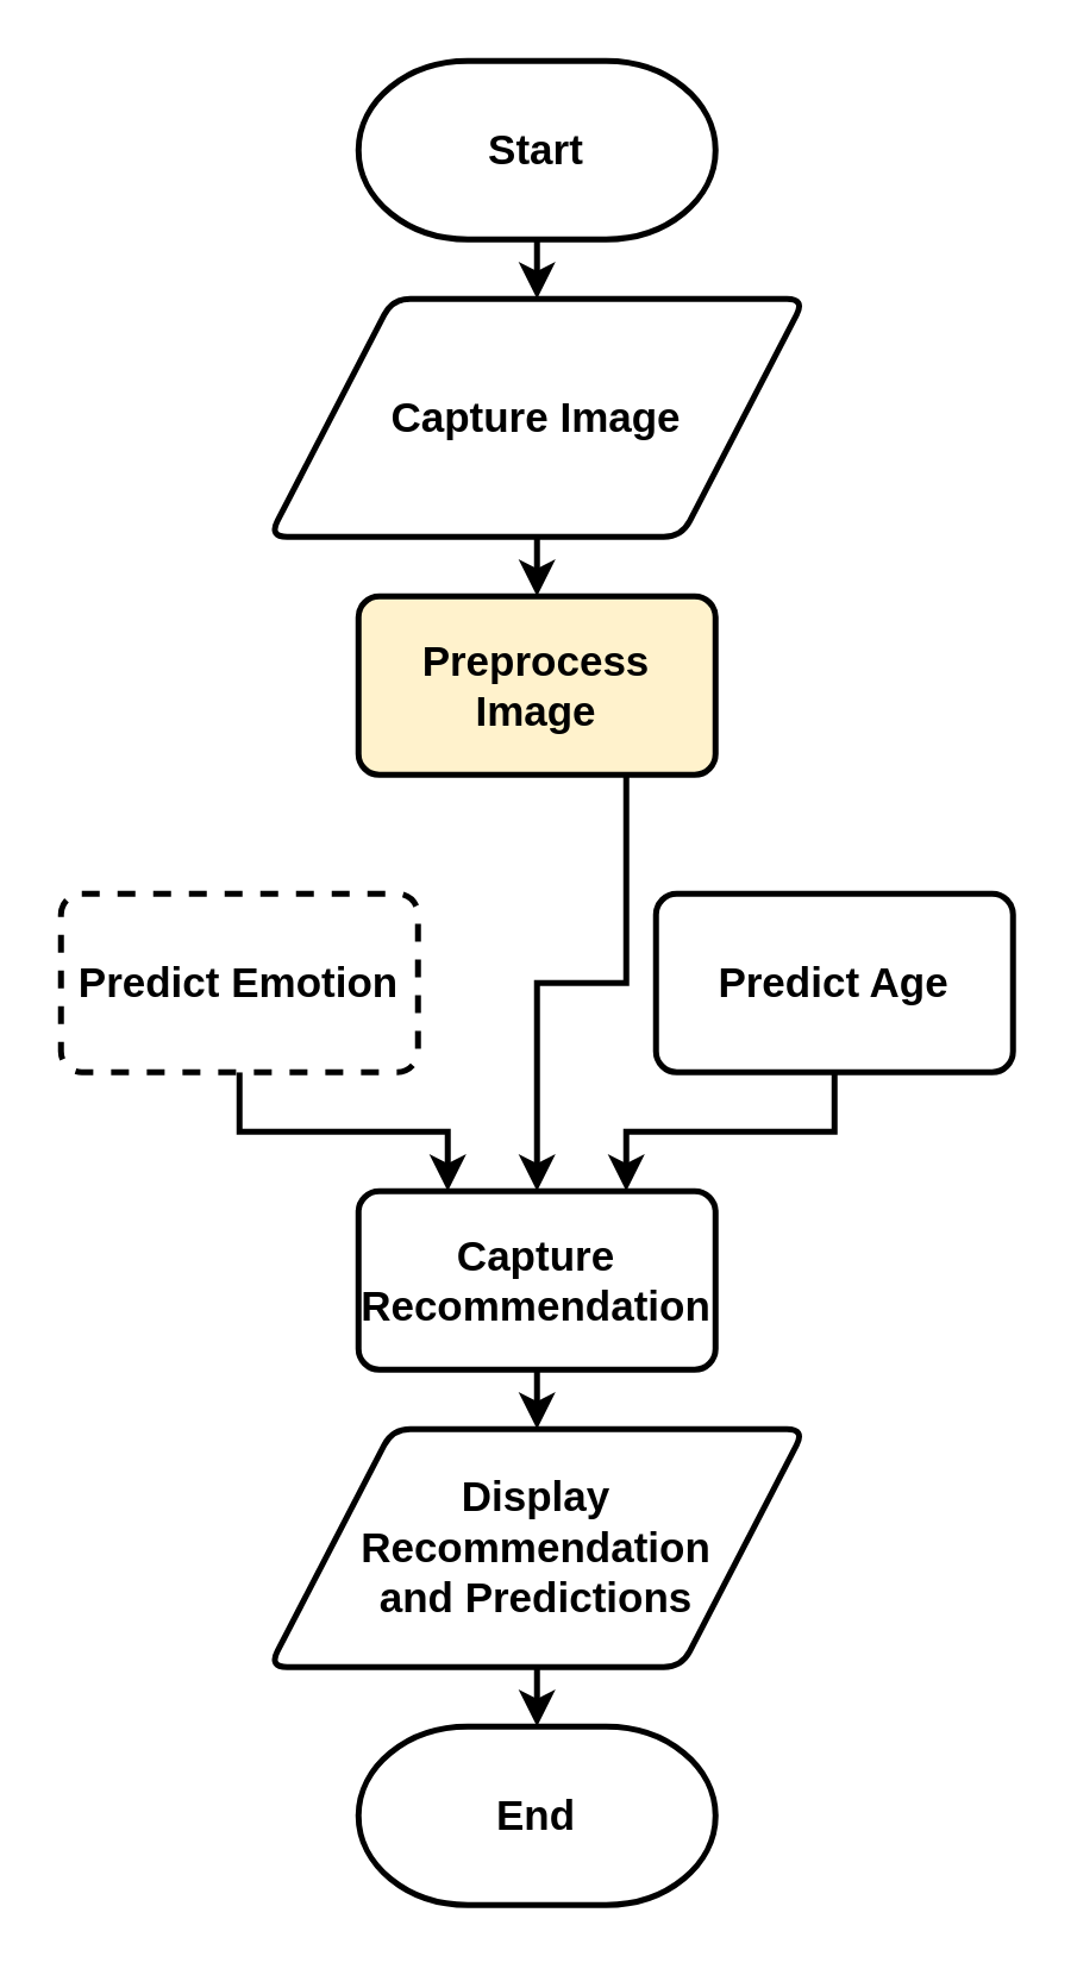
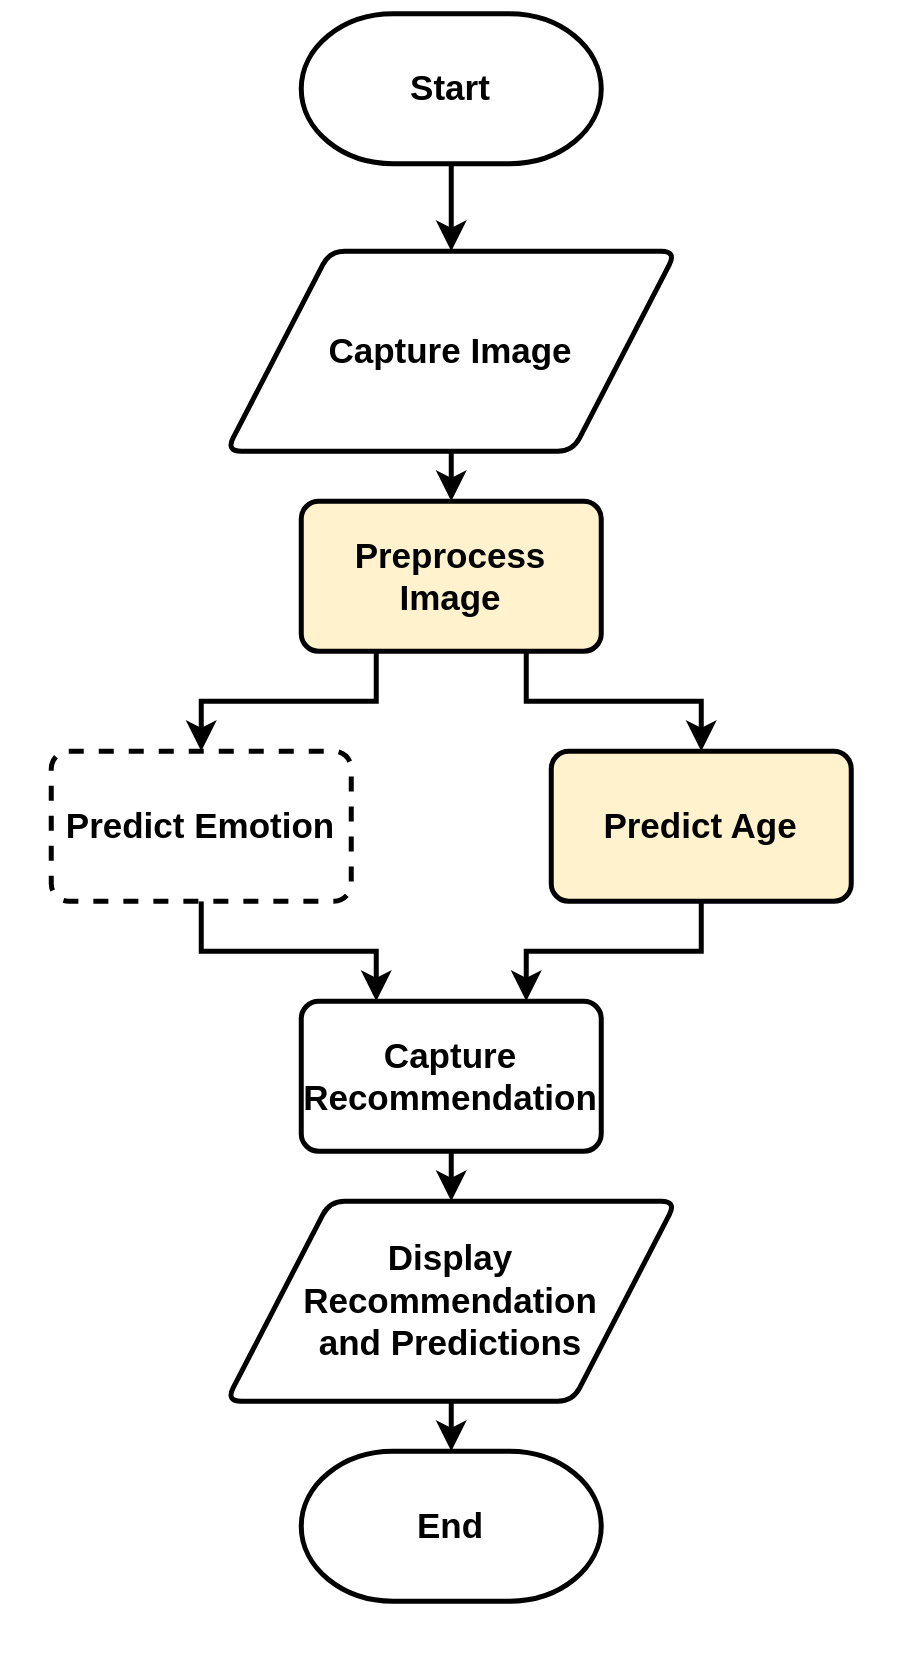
  <mxCell id="0" />
  <mxCell id="1" parent="0" />
  <mxCell id="2" style="edgeStyle=orthogonalEdgeStyle;rounded=0;orthogonalLoop=1;jettySize=auto;html=1;exitX=0.5;exitY=1;exitDx=0;exitDy=0;exitPerimeter=0;entryX=0.5;entryY=0;entryDx=0;entryDy=0;strokeWidth=2;" edge="1" parent="1" source="3" target="6"><mxGeometry relative="1" as="geometry" /></mxCell>
- <mxCell id="3" value="Start" style="strokeWidth=2;html=1;shape=mxgraph.flowchart.terminator;whiteSpace=wrap;fontStyle=1;fontSize=14;" vertex="1" parent="1"><mxGeometry x="120" y="20" width="120" height="60" as="geometry" /></mxCell>
+ <mxCell id="3" value="Start" style="strokeWidth=2;html=1;shape=mxgraph.flowchart.terminator;whiteSpace=wrap;fontStyle=1;fontSize=14;" vertex="1" parent="1"><mxGeometry x="120" y="5" width="120" height="60" as="geometry" /></mxCell>
  <mxCell id="4" value="End" style="strokeWidth=2;html=1;shape=mxgraph.flowchart.terminator;whiteSpace=wrap;fontStyle=1;fontSize=14;" vertex="1" parent="1"><mxGeometry x="120" y="580" width="120" height="60" as="geometry" /></mxCell>
  <mxCell id="5" style="edgeStyle=orthogonalEdgeStyle;rounded=0;orthogonalLoop=1;jettySize=auto;html=1;exitX=0.5;exitY=1;exitDx=0;exitDy=0;entryX=0.5;entryY=0;entryDx=0;entryDy=0;strokeWidth=2;" edge="1" parent="1" source="6" target="15"><mxGeometry relative="1" as="geometry" /></mxCell>
  <mxCell id="6" value="Capture Image" style="shape=parallelogram;html=1;strokeWidth=2;perimeter=parallelogramPerimeter;whiteSpace=wrap;rounded=1;arcSize=12;size=0.23;fontStyle=1;fontSize=14;" vertex="1" parent="1"><mxGeometry x="90" y="100" width="180" height="80" as="geometry" /></mxCell>
  <mxCell id="7" style="edgeStyle=orthogonalEdgeStyle;rounded=0;orthogonalLoop=1;jettySize=auto;html=1;exitX=0.5;exitY=1;exitDx=0;exitDy=0;entryX=0.5;entryY=0;entryDx=0;entryDy=0;entryPerimeter=0;strokeWidth=2;" edge="1" parent="1" source="8" target="4"><mxGeometry relative="1" as="geometry" /></mxCell>
  <mxCell id="8" value="Display &lt;br style=&quot;font-size: 14px;&quot;&gt;Recommendation &lt;br style=&quot;font-size: 14px;&quot;&gt;and Predictions" style="shape=parallelogram;html=1;strokeWidth=2;perimeter=parallelogramPerimeter;whiteSpace=wrap;rounded=1;arcSize=12;size=0.23;fontStyle=1;fontSize=14;" vertex="1" parent="1"><mxGeometry x="90" y="480" width="180" height="80" as="geometry" /></mxCell>
  <mxCell id="9" style="edgeStyle=orthogonalEdgeStyle;rounded=0;orthogonalLoop=1;jettySize=auto;html=1;exitX=0.5;exitY=1;exitDx=0;exitDy=0;entryX=0.5;entryY=0;entryDx=0;entryDy=0;strokeWidth=2;" edge="1" parent="1" source="10" target="8"><mxGeometry relative="1" as="geometry" /></mxCell>
  <mxCell id="10" value="Capture Recommendation" style="rounded=1;whiteSpace=wrap;html=1;absoluteArcSize=1;arcSize=14;strokeWidth=2;fontStyle=1;fontSize=14;" vertex="1" parent="1"><mxGeometry x="120" y="400" width="120" height="60" as="geometry" /></mxCell>
  <mxCell id="11" style="edgeStyle=orthogonalEdgeStyle;rounded=0;orthogonalLoop=1;jettySize=auto;html=1;exitX=0.5;exitY=1;exitDx=0;exitDy=0;entryX=0.75;entryY=0;entryDx=0;entryDy=0;strokeWidth=2;" edge="1" parent="1" source="12" target="10"><mxGeometry relative="1" as="geometry" /></mxCell>
- <mxCell id="12" value="Predict Age" style="rounded=1;whiteSpace=wrap;html=1;absoluteArcSize=1;arcSize=14;strokeWidth=2;fontStyle=1;fontSize=14;" vertex="1" parent="1"><mxGeometry x="220" y="300" width="120" height="60" as="geometry" /></mxCell>
- <mxCell id="13" style="edgeStyle=orthogonalEdgeStyle;rounded=0;orthogonalLoop=1;jettySize=auto;html=1;exitX=0.75;exitY=1;exitDx=0;exitDy=0;strokeWidth=2;" edge="1" parent="1" source="15" target="10"><mxGeometry relative="1" as="geometry" /></mxCell>
+ <mxCell id="12" value="Predict Age" style="rounded=1;whiteSpace=wrap;html=1;absoluteArcSize=1;arcSize=14;strokeWidth=2;fontStyle=1;fontSize=14;fillColor=#fff2cc;" vertex="1" parent="1"><mxGeometry x="220" y="300" width="120" height="60" as="geometry" /></mxCell>
+ <mxCell id="13" style="edgeStyle=orthogonalEdgeStyle;rounded=0;orthogonalLoop=1;jettySize=auto;html=1;exitX=0.75;exitY=1;exitDx=0;exitDy=0;entryX=0.5;entryY=0;entryDx=0;entryDy=0;strokeWidth=2;" edge="1" parent="1" source="15" target="12"><mxGeometry relative="1" as="geometry" /></mxCell>
+ <mxCell id="14" style="edgeStyle=orthogonalEdgeStyle;rounded=0;orthogonalLoop=1;jettySize=auto;html=1;exitX=0.25;exitY=1;exitDx=0;exitDy=0;entryX=0.5;entryY=0;entryDx=0;entryDy=0;strokeWidth=2;" edge="1" parent="1" source="15" target="17"><mxGeometry relative="1" as="geometry" /></mxCell>
  <mxCell id="15" value="Preprocess&lt;br style=&quot;font-size: 14px;&quot;&gt;Image" style="rounded=1;whiteSpace=wrap;html=1;absoluteArcSize=1;arcSize=14;strokeWidth=2;fontStyle=1;fontSize=14;fillColor=#fff2cc;" vertex="1" parent="1"><mxGeometry x="120" y="200" width="120" height="60" as="geometry" /></mxCell>
  <mxCell id="16" style="edgeStyle=orthogonalEdgeStyle;rounded=0;orthogonalLoop=1;jettySize=auto;html=1;exitX=0.5;exitY=1;exitDx=0;exitDy=0;entryX=0.25;entryY=0;entryDx=0;entryDy=0;strokeWidth=2;" edge="1" parent="1" source="17" target="10"><mxGeometry relative="1" as="geometry" /></mxCell>
  <mxCell id="17" value="Predict Emotion" style="rounded=1;whiteSpace=wrap;html=1;absoluteArcSize=1;arcSize=14;strokeWidth=2;fontStyle=1;fontSize=14;dashed=1;" vertex="1" parent="1"><mxGeometry x="20" y="300" width="120" height="60" as="geometry" /></mxCell>
